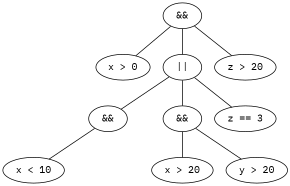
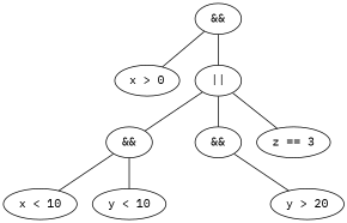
  graph {
    fontname="IBM Plex Mono"
    node [fontname="IBM Plex Mono"]
    edge [fontname="IBM Plex Mono"]
    n1 [label="&&"]
    n2 [label="x > 0"]
    n3 [label="||"]
-   n4 [label="z > 20"]
    n5 [label="&&"]
    n6 [label="&&"]
    n7 [label="z == 3"]
    n8 [label="x < 10"]
-   n10 [label="x > 20"]
+   n9 [label="y < 10"]
    n11 [label="y > 20"]
    n1 -- n2
    n1 -- n3
-   n1 -- n4
    n3 -- n5
    n3 -- n6
    n3 -- n7
    n5 -- n8
-   n6 -- n10
+   n5 -- n9
    n6 -- n11
  }
